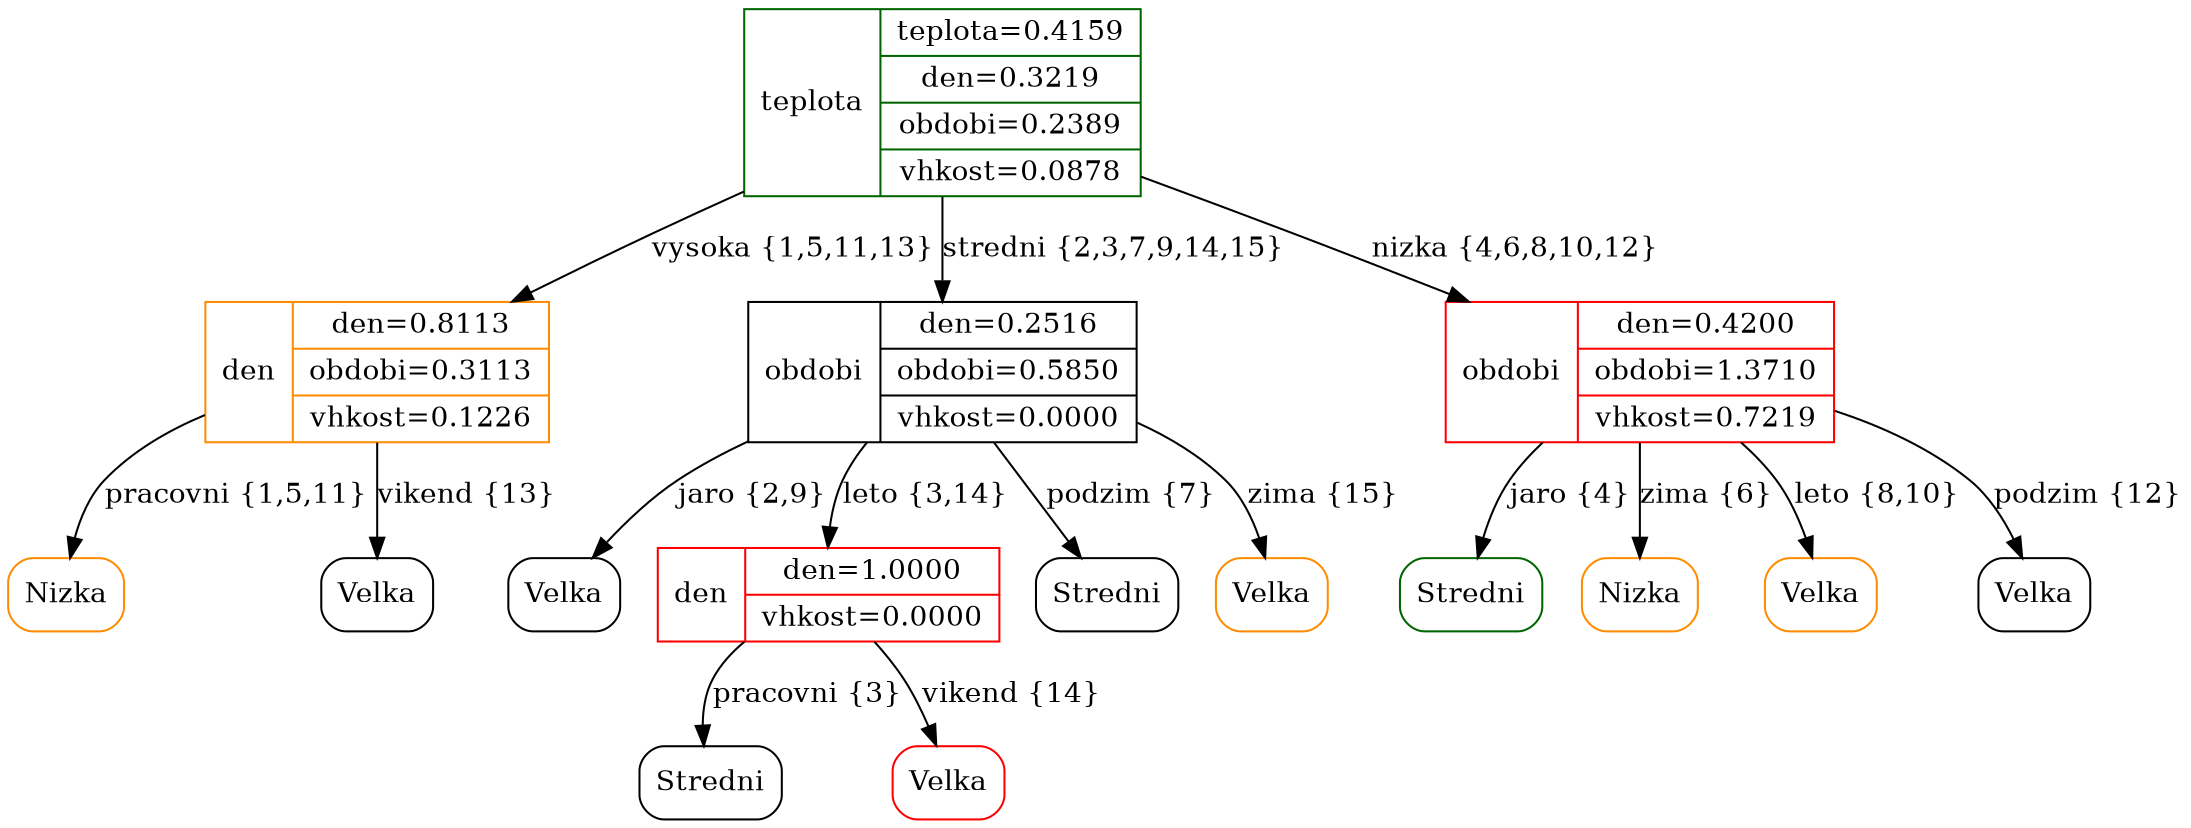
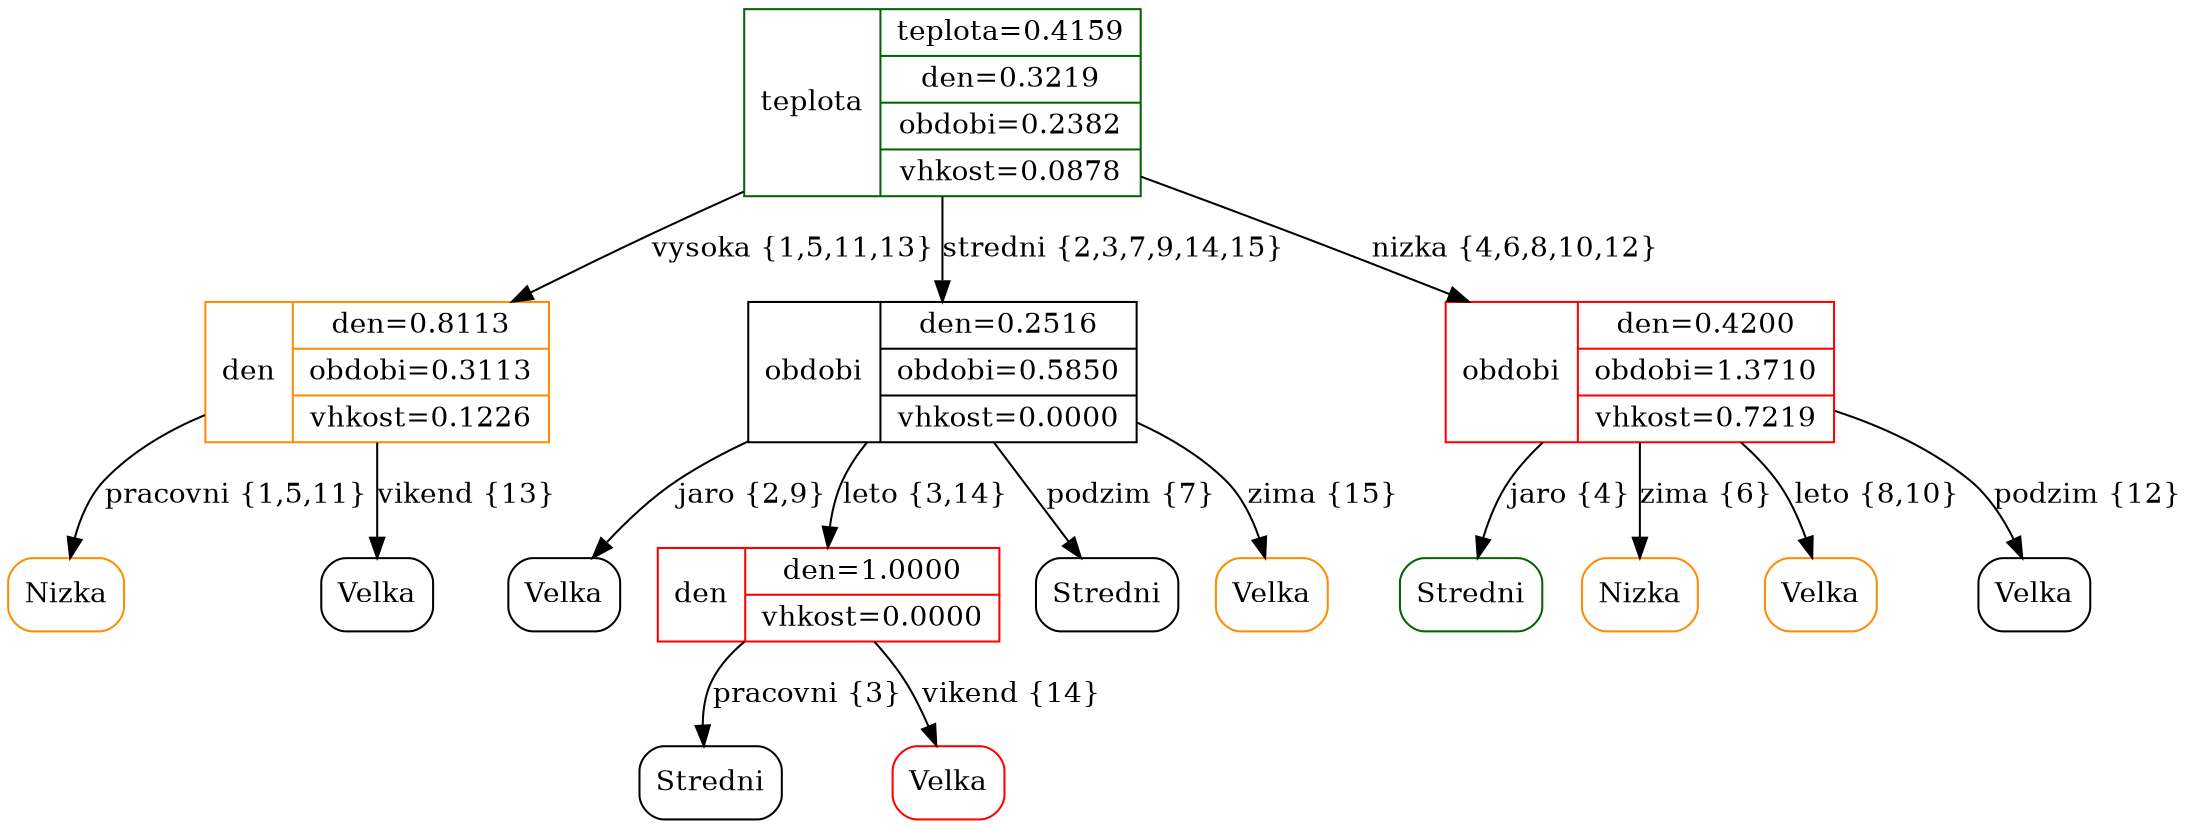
  digraph {
    node [shape=box color=black style=rounded]
-   n1 [label="teplota|{teplota=0.4159|den=0.3219|obdobi=0.2389|vhkost=0.0878}" shape=record color=darkgreen style=""]
+   n1 [label="teplota|{teplota=0.4159|den=0.3219|obdobi=0.2382|vhkost=0.0878}" shape=record color=darkgreen style=""]
    n2 [label="den|{den=0.8113|obdobi=0.3113|vhkost=0.1226}" shape=record color=darkorange style=""]
    n3 [label="obdobi|{den=0.2516|obdobi=0.5850|vhkost=0.0000}" shape=record style=""]
    n4 [label="obdobi|{den=0.4200|obdobi=1.3710|vhkost=0.7219}" shape=record color=red style=""]
    n5 [label=Nizka color=darkorange]
    n6 [label=Velka]
    n7 [label=Velka]
    n8 [label="den|{den=1.0000|vhkost=0.0000}" shape=record color=red style=""]
    n9 [label=Stredni]
    n10 [label=Velka color=darkorange]
    n11 [label=Stredni]
    n12 [label=Velka color=red]
    n13 [label=Stredni color=darkgreen]
    n14 [label=Nizka color=darkorange]
    n15 [label=Velka color=darkorange]
    n16 [label=Velka]
    n1 -> n2 [label="vysoka {1,5,11,13}"]
    n1 -> n3 [label="stredni {2,3,7,9,14,15}"]
    n1 -> n4 [label="nizka {4,6,8,10,12}"]
    n2 -> n5 [label="pracovni {1,5,11}"]
    n2 -> n6 [label="vikend {13}"]
    n3 -> n7 [label="jaro {2,9}"]
    n3 -> n8 [label="leto {3,14}"]
    n3 -> n9 [label="podzim {7}"]
    n3 -> n10 [label="zima {15}"]
    n4 -> n13 [label="jaro {4}"]
    n4 -> n14 [label="zima {6}"]
    n4 -> n15 [label="leto {8,10}"]
    n4 -> n16 [label="podzim {12}"]
    n8 -> n11 [label="pracovni {3}"]
    n8 -> n12 [label="vikend {14}"]
  }
